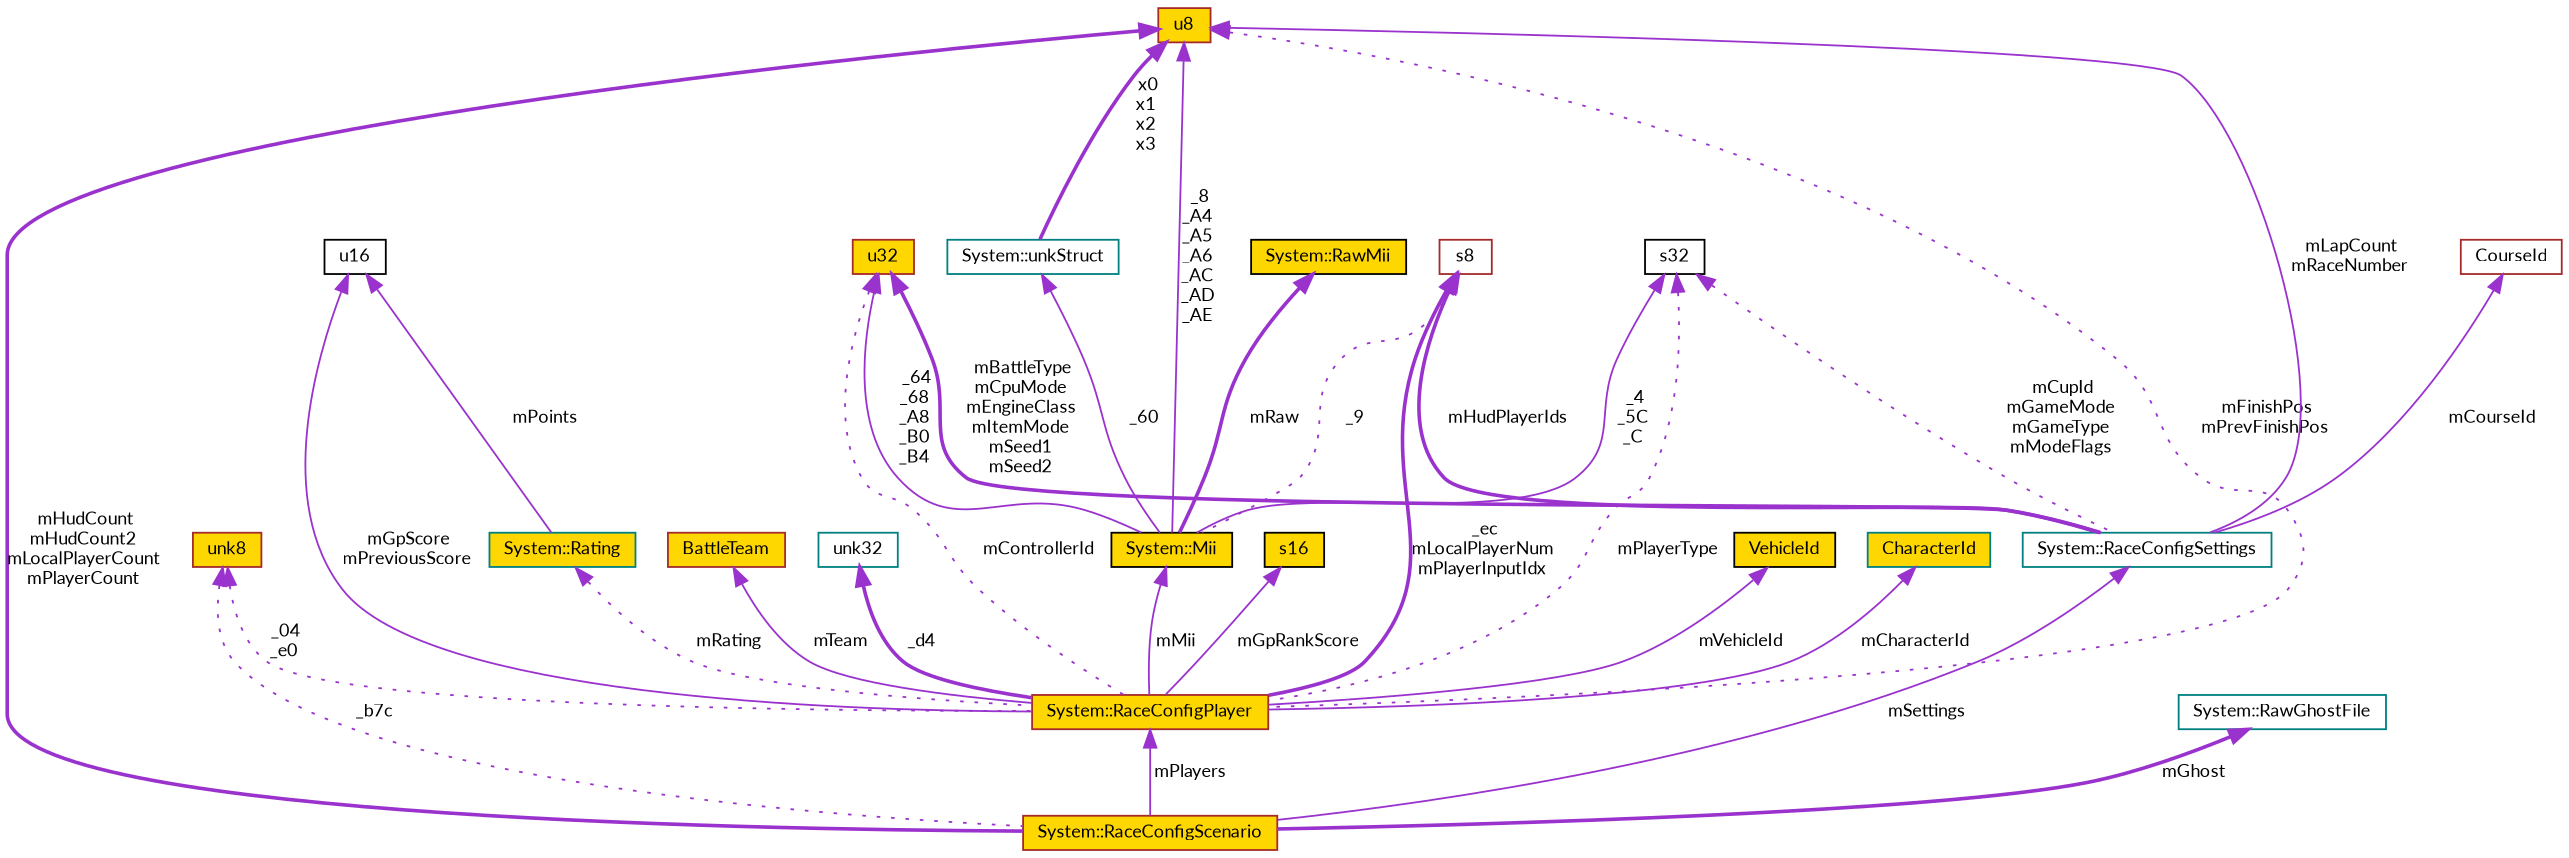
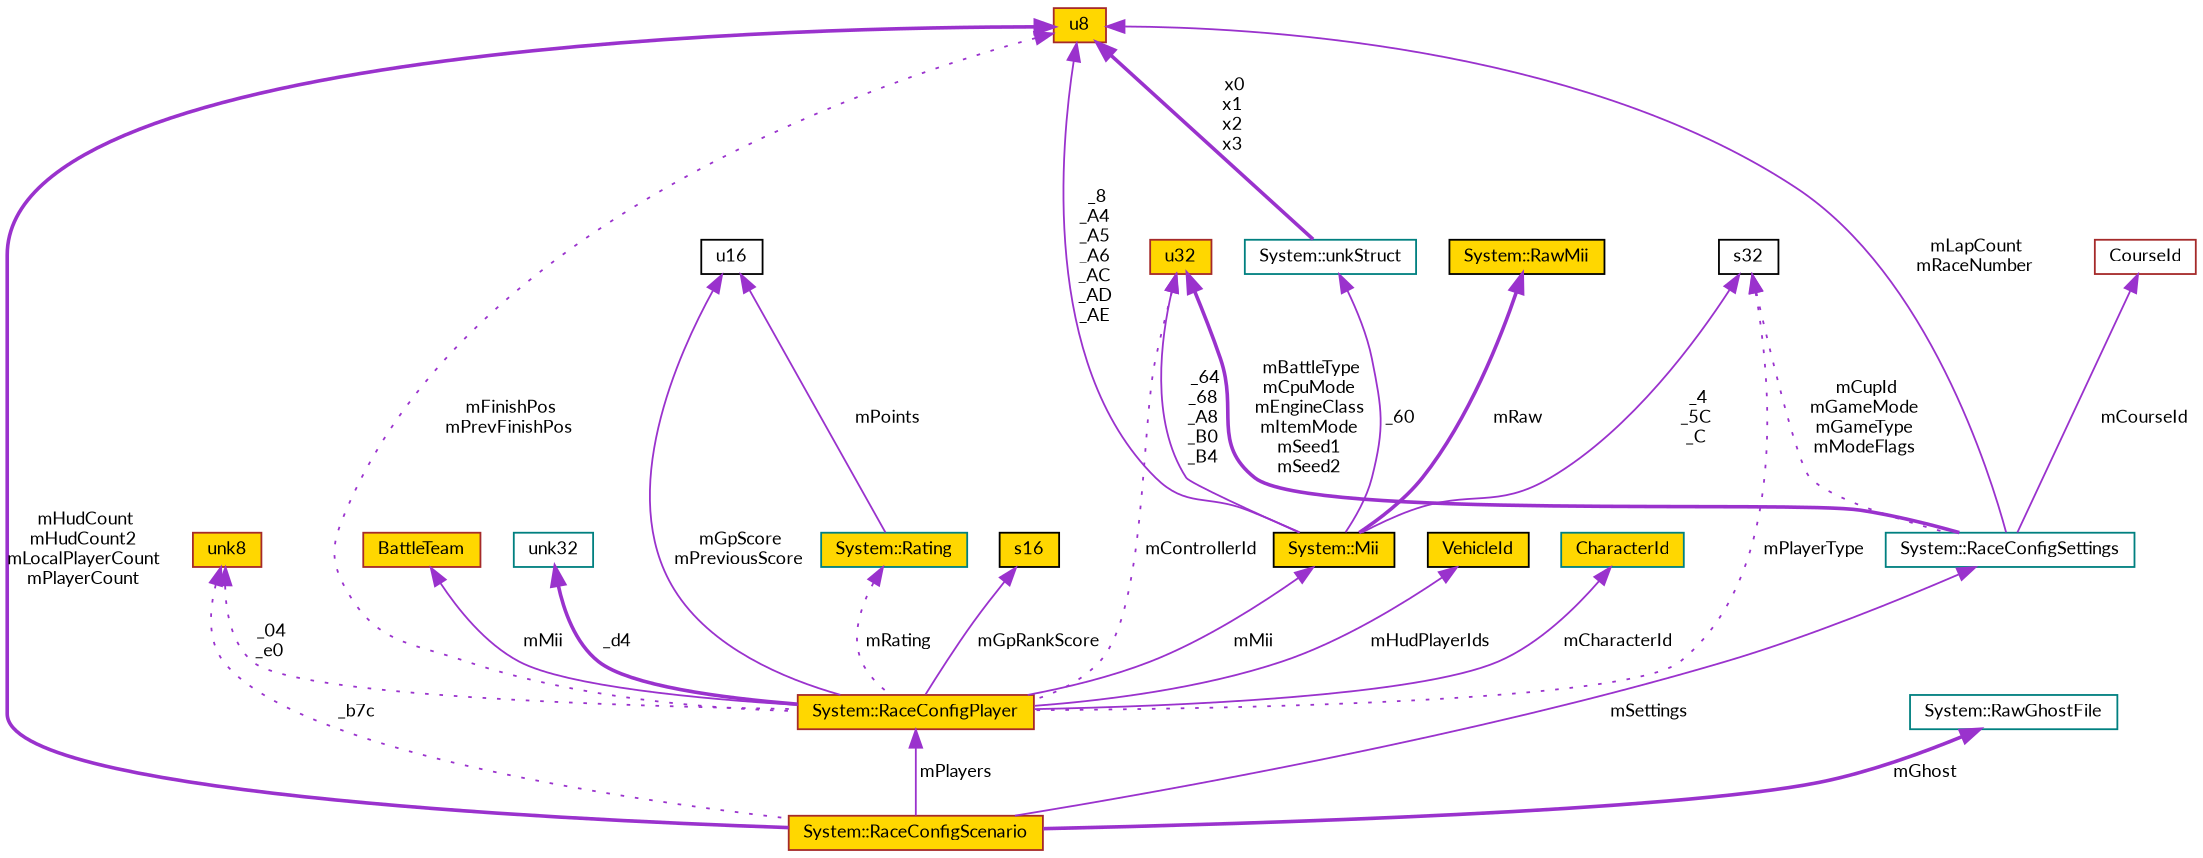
  digraph {
    fontname=Lato
    rankdir=TB
    node [color=brown fillcolor=gold fontname=Lato fontsize=10 shape=record style=filled]
    edge [color=darkorchid3 dir=back fontname=Lato fontsize=10 labelfontname=FreeMono labelfontsize=10 style=solid]
    n1 [fontcolor=black height=0.2 label="System::RaceConfigScenario" width=0.4]
    n2 [height=0.2 label=u8 width=0.4]
    n3 [height=0.2 label="System::RaceConfigPlayer" width=0.4]
    n4 [color=black height=0.2 label="System::Mii" width=0.4]
    n5 [color=teal fillcolor=white height=0.2 label="System::unkStruct" width=0.4]
    n6 [color=teal fillcolor=white height=0.2 label="System::RaceConfigSettings" width=0.4]
    n7 [height=0.2 label=unk8 width=0.4]
-   n8 [fillcolor=white height=0.2 label=s8 width=0.4]
    n9 [color=black height=0.2 label=VehicleId width=0.4]
    n10 [color=teal height=0.2 label=CharacterId width=0.4]
    n11 [color=black fillcolor=white height=0.2 label=s32 width=0.4]
    n12 [color=black height=0.2 label="System::RawMii" width=0.4]
    n13 [height=0.2 label=u32 width=0.4]
    n14 [height=0.2 label=BattleTeam width=0.4]
    n15 [color=teal fillcolor=white height=0.2 label=unk32 width=0.4]
    n16 [color=black fillcolor=white height=0.2 label=u16 width=0.4]
    n17 [color=teal height=0.2 label="System::Rating" width=0.4]
    n18 [color=black height=0.2 label=s16 width=0.4]
    n19 [fillcolor=white height=0.2 label=CourseId width=0.4]
    n20 [color=teal fillcolor=white height=0.2 label="System::RawGhostFile" width=0.4]
    n2 -> n1 [label=" mHudCount\nmHudCount2\nmLocalPlayerCount\nmPlayerCount" style=bold]
    n2 -> n3 [label=" mFinishPos\nmPrevFinishPos" style=dotted]
    n2 -> n4 [label=" _8\n_A4\n_A5\n_A6\n_AC\n_AD\n_AE"]
    n2 -> n5 [label=" x0\nx1\nx2\nx3" style=bold]
    n2 -> n6 [label=" mLapCount\nmRaceNumber"]
    n3 -> n1 [label=" mPlayers"]
    n4 -> n3 [label=" mMii"]
    n5 -> n4 [label=" _60"]
    n6 -> n1 [label=" mSettings"]
    n7 -> n1 [label=" _b7c" style=dotted]
    n7 -> n3 [label=" _04\n_e0" style=dotted]
-   n8 -> n3 [label=" _ec\nmLocalPlayerNum\nmPlayerInputIdx" style=bold]
-   n8 -> n4 [label=" _9" style=dotted]
-   n8 -> n6 [label=" mHudPlayerIds" style=bold]
-   n9 -> n3 [label=" mVehicleId"]
+   n9 -> n3 [label=" mHudPlayerIds"]
    n10 -> n3 [label=" mCharacterId"]
    n11 -> n3 [label=" mPlayerType" style=dotted]
    n11 -> n4 [label=" _4\n_5C\n_C"]
    n11 -> n6 [label=" mCupId\nmGameMode\nmGameType\nmModeFlags" style=dotted]
    n12 -> n4 [label=" mRaw" style=bold]
    n13 -> n3 [label=" mControllerId" style=dotted]
    n13 -> n4 [label=" _64\n_68\n_A8\n_B0\n_B4"]
    n13 -> n6 [label=" mBattleType\nmCpuMode\nmEngineClass\nmItemMode\nmSeed1\nmSeed2" style=bold]
-   n14 -> n3 [label=" mTeam"]
+   n14 -> n3 [label=" mMii"]
    n15 -> n3 [label=" _d4" style=bold]
    n16 -> n3 [label=" mGpScore\nmPreviousScore"]
    n16 -> n17 [label=" mPoints"]
    n17 -> n3 [label=" mRating" style=dotted]
    n18 -> n3 [label=" mGpRankScore"]
    n19 -> n6 [label=" mCourseId"]
    n20 -> n1 [label=" mGhost" style=bold]
  }
